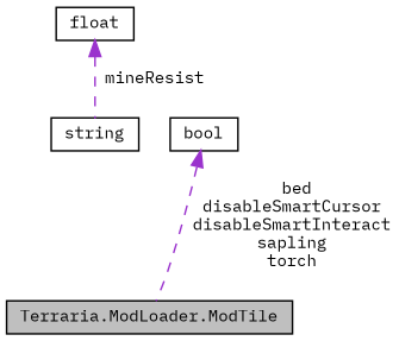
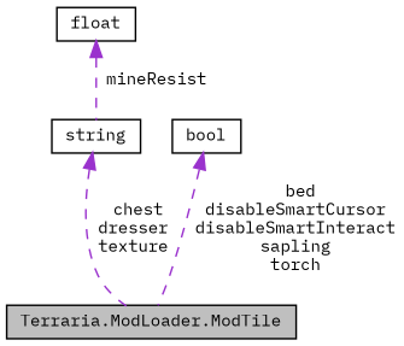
  digraph {
    fontname="IBM Plex Mono"
    node [color=black fillcolor=white fontname="IBM Plex Mono" fontsize=10 shape=record style=filled]
    edge [color=darkorchid3 dir=back fontname="IBM Plex Mono" fontsize=10 labelfontname=Helvetica labelfontsize=10 style=dashed]
    n1 [fillcolor=grey75 fontcolor=black height=0.2 label="Terraria.ModLoader.ModTile" width=0.4]
    n2 [height=0.2 label=string width=0.4]
    n3 [height=0.2 label=float width=0.4]
    n4 [height=0.2 label=bool width=0.4]
+   n2 -> n1 [label=" chest\ndresser\ntexture"]
    n3 -> n2 [label=" mineResist"]
    n4 -> n1 [label=" bed\ndisableSmartCursor\ndisableSmartInteract\nsapling\ntorch"]
  }
